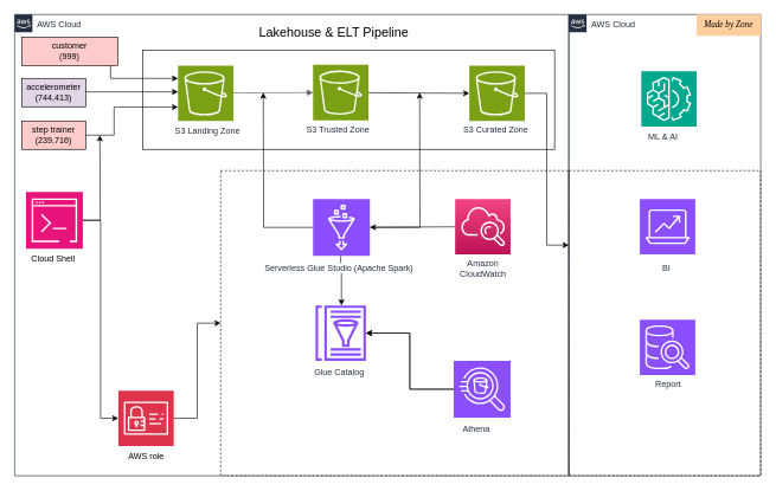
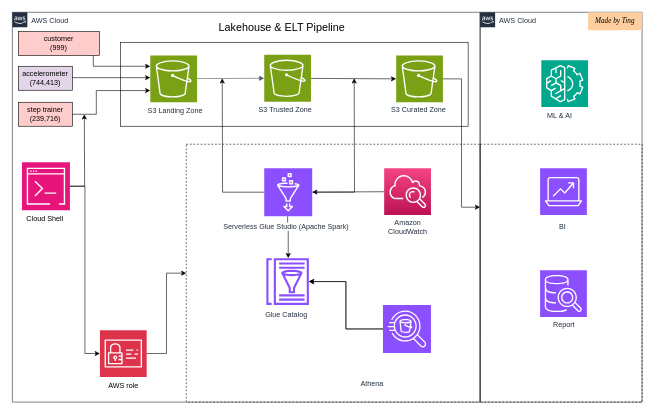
  <mxCell id="0" />
  <mxCell id="1" parent="0" />
  <mxCell id="2" value="" style="rounded=0;whiteSpace=wrap;html=1;labelBackgroundColor=none;fillColor=none;dashed=1;container=1;pointerEvents=0;collapsible=0;recursiveResize=0;" parent="1" vertex="1"><mxGeometry x="310" y="240" width="490" height="430" as="geometry" /></mxCell>
  <mxCell id="3" value="" style="edgeStyle=orthogonalEdgeStyle;rounded=0;orthogonalLoop=1;jettySize=auto;html=1;" edge="1" parent="2" source="7"><mxGeometry relative="1" as="geometry"><mxPoint x="280" y="-110" as="targetPoint" /></mxGeometry></mxCell>
  <mxCell id="4" value="" style="edgeStyle=orthogonalEdgeStyle;rounded=0;orthogonalLoop=1;jettySize=auto;html=1;" edge="1" parent="2" source="7"><mxGeometry relative="1" as="geometry"><mxPoint x="60" y="-110" as="targetPoint" /></mxGeometry></mxCell>
  <mxCell id="5" value="" style="edgeStyle=orthogonalEdgeStyle;rounded=0;orthogonalLoop=1;jettySize=auto;html=1;" edge="1" parent="2" source="7"><mxGeometry relative="1" as="geometry"><mxPoint x="170" y="190" as="targetPoint" /><Array as="points"><mxPoint x="169" y="138" /><mxPoint x="170" y="138" /></Array></mxGeometry></mxCell>
  <mxCell id="6" value="" style="rounded=0;orthogonalLoop=1;jettySize=auto;html=1;" edge="1" parent="2" source="10" target="7"><mxGeometry relative="1" as="geometry" /></mxCell>
  <mxCell id="7" value="" style="sketch=0;points=[[0,0,0],[0.25,0,0],[0.5,0,0],[0.75,0,0],[1,0,0],[0,1,0],[0.25,1,0],[0.5,1,0],[0.75,1,0],[1,1,0],[0,0.25,0],[0,0.5,0],[0,0.75,0],[1,0.25,0],[1,0.5,0],[1,0.75,0]];outlineConnect=0;fontColor=#232F3E;fillColor=#8C4FFF;strokeColor=#ffffff;dashed=0;verticalLabelPosition=bottom;verticalAlign=top;align=center;html=1;fontSize=12;fontStyle=0;aspect=fixed;shape=mxgraph.aws4.resourceIcon;resIcon=mxgraph.aws4.glue;" vertex="1" parent="2"><mxGeometry x="130" y="40" width="80" height="80" as="geometry" /></mxCell>
  <mxCell id="8" value="&lt;div style=&quot;text-align: center;&quot;&gt;&lt;font color=&quot;#232f3e&quot;&gt;&lt;span style=&quot;background-color: rgb(255, 255, 255);&quot;&gt;Serverless Glue Studio (Apache Spark)&lt;/span&gt;&lt;/font&gt;&lt;/div&gt;" style="text;whiteSpace=wrap;html=1;" vertex="1" parent="2"><mxGeometry x="60" y="124" width="246" height="40" as="geometry" /></mxCell>
  <mxCell id="9" value="" style="sketch=0;outlineConnect=0;fontColor=#232F3E;gradientColor=none;fillColor=#8C4FFF;strokeColor=none;dashed=0;verticalLabelPosition=bottom;verticalAlign=top;align=center;html=1;fontSize=12;fontStyle=0;aspect=fixed;pointerEvents=1;shape=mxgraph.aws4.glue_data_catalog;" vertex="1" parent="2"><mxGeometry x="133" y="190" width="72" height="78" as="geometry" /></mxCell>
  <mxCell id="10" value="Amazon&lt;br&gt;CloudWatch" style="outlineConnect=0;fontColor=#232F3E;gradientColor=#F34482;gradientDirection=north;fillColor=#BC1356;strokeColor=#ffffff;dashed=0;verticalLabelPosition=bottom;verticalAlign=top;align=center;html=1;fontSize=12;fontStyle=0;aspect=fixed;shape=mxgraph.aws4.resourceIcon;resIcon=mxgraph.aws4.cloudwatch;labelBackgroundColor=#ffffff;" parent="2" vertex="1"><mxGeometry x="330" y="40" width="78" height="78" as="geometry" /></mxCell>
  <mxCell id="11" value="" style="sketch=0;points=[[0,0,0],[0.25,0,0],[0.5,0,0],[0.75,0,0],[1,0,0],[0,1,0],[0.25,1,0],[0.5,1,0],[0.75,1,0],[1,1,0],[0,0.25,0],[0,0.5,0],[0,0.75,0],[1,0.25,0],[1,0.5,0],[1,0.75,0]];outlineConnect=0;fontColor=#232F3E;fillColor=#8C4FFF;strokeColor=#ffffff;dashed=0;verticalLabelPosition=bottom;verticalAlign=top;align=center;html=1;fontSize=12;fontStyle=0;aspect=fixed;shape=mxgraph.aws4.resourceIcon;resIcon=mxgraph.aws4.athena;" vertex="1" parent="2"><mxGeometry x="328" y="268" width="80" height="80" as="geometry" /></mxCell>
  <mxCell id="12" value="" style="edgeStyle=orthogonalEdgeStyle;rounded=0;orthogonalLoop=1;jettySize=auto;html=1;" edge="1" parent="2" source="11" target="9"><mxGeometry relative="1" as="geometry"><mxPoint y="190" as="targetPoint" /></mxGeometry></mxCell>
- <mxCell id="13" value="&lt;div style=&quot;text-align: center;&quot;&gt;&lt;font color=&quot;#232f3e&quot;&gt;&lt;span style=&quot;background-color: rgb(255, 255, 255);&quot;&gt;Athena&lt;/span&gt;&lt;/font&gt;&lt;/div&gt;" style="text;whiteSpace=wrap;html=1;" vertex="1" parent="2"><mxGeometry x="339" y="350" width="100" height="40" as="geometry" /></mxCell>
+ <mxCell id="13" value="&lt;div style=&quot;text-align: center;&quot;&gt;&lt;font color=&quot;#232f3e&quot;&gt;&lt;span style=&quot;background-color: rgb(255, 255, 255);&quot;&gt;Athena&lt;/span&gt;&lt;/font&gt;&lt;/div&gt;" style="text;whiteSpace=wrap;html=1;" vertex="1" parent="2"><mxGeometry x="289" y="385" width="100" height="40" as="geometry" /></mxCell>
  <mxCell id="14" value="" style="edgeStyle=orthogonalEdgeStyle;rounded=0;orthogonalLoop=1;jettySize=auto;html=1;" edge="1" parent="2" source="11" target="9"><mxGeometry relative="1" as="geometry"><mxPoint x="-120" y="60" as="targetPoint" /></mxGeometry></mxCell>
  <mxCell id="15" value="AWS Cloud" style="points=[[0,0],[0.25,0],[0.5,0],[0.75,0],[1,0],[1,0.25],[1,0.5],[1,0.75],[1,1],[0.75,1],[0.5,1],[0.25,1],[0,1],[0,0.75],[0,0.5],[0,0.25]];outlineConnect=0;gradientColor=none;html=1;whiteSpace=wrap;fontSize=12;fontStyle=0;shape=mxgraph.aws4.group;grIcon=mxgraph.aws4.group_aws_cloud_alt;strokeColor=#232F3E;fillColor=none;verticalAlign=top;align=left;spacingLeft=30;fontColor=#232F3E;dashed=0;labelBackgroundColor=#ffffff;container=1;pointerEvents=0;collapsible=0;recursiveResize=0;" parent="1" vertex="1"><mxGeometry x="800" y="20" width="270" height="650" as="geometry" /></mxCell>
- <mxCell id="16" value="&lt;font face=&quot;Georgia&quot;&gt;&lt;i&gt;Made by Zone&lt;/i&gt;&lt;/font&gt;" style="text;html=1;strokeColor=none;fillColor=#FFCE9F;align=center;verticalAlign=middle;whiteSpace=wrap;rounded=0;" vertex="1" parent="15"><mxGeometry x="180" width="90" height="30" as="geometry" /></mxCell>
+ <mxCell id="16" value="&lt;font face=&quot;Georgia&quot;&gt;&lt;i&gt;Made by Ting&lt;/i&gt;&lt;/font&gt;" style="text;html=1;strokeColor=none;fillColor=#FFCE9F;align=center;verticalAlign=middle;whiteSpace=wrap;rounded=0;" vertex="1" parent="15"><mxGeometry x="180" width="90" height="30" as="geometry" /></mxCell>
  <mxCell id="17" value="" style="sketch=0;points=[[0,0,0],[0.25,0,0],[0.5,0,0],[0.75,0,0],[1,0,0],[0,1,0],[0.25,1,0],[0.5,1,0],[0.75,1,0],[1,1,0],[0,0.25,0],[0,0.5,0],[0,0.75,0],[1,0.25,0],[1,0.5,0],[1,0.75,0]];outlineConnect=0;fontColor=#232F3E;fillColor=#01A88D;strokeColor=#ffffff;dashed=0;verticalLabelPosition=bottom;verticalAlign=top;align=center;html=1;fontSize=12;fontStyle=0;aspect=fixed;shape=mxgraph.aws4.resourceIcon;resIcon=mxgraph.aws4.machine_learning;" vertex="1" parent="15"><mxGeometry x="102" y="80" width="78" height="78" as="geometry" /></mxCell>
  <mxCell id="18" value="&lt;div style=&quot;text-align: center;&quot;&gt;&lt;font color=&quot;#232f3e&quot;&gt;&lt;span style=&quot;background-color: rgb(255, 255, 255);&quot;&gt;ML &amp;amp; AI&lt;/span&gt;&lt;/font&gt;&lt;/div&gt;" style="text;whiteSpace=wrap;html=1;" vertex="1" parent="15"><mxGeometry x="110" y="158" width="100" height="50" as="geometry" /></mxCell>
  <mxCell id="19" value="AWS Cloud" style="points=[[0,0],[0.25,0],[0.5,0],[0.75,0],[1,0],[1,0.25],[1,0.5],[1,0.75],[1,1],[0.75,1],[0.5,1],[0.25,1],[0,1],[0,0.75],[0,0.5],[0,0.25]];outlineConnect=0;gradientColor=none;html=1;whiteSpace=wrap;fontSize=12;fontStyle=0;shape=mxgraph.aws4.group;grIcon=mxgraph.aws4.group_aws_cloud_alt;strokeColor=#232F3E;fillColor=none;verticalAlign=top;align=left;spacingLeft=30;fontColor=#232F3E;dashed=0;labelBackgroundColor=#ffffff;container=1;pointerEvents=0;collapsible=0;recursiveResize=0;" parent="1" vertex="1"><mxGeometry x="20" y="20" width="780" height="650" as="geometry" /></mxCell>
  <mxCell id="20" value="" style="rounded=0;whiteSpace=wrap;html=1;fillColor=none;" vertex="1" parent="19"><mxGeometry x="180" y="50" width="580" height="140" as="geometry" /></mxCell>
  <mxCell id="21" value="customer&lt;br&gt;(999)" style="rounded=0;whiteSpace=wrap;html=1;fillColor=#FFCCCC;" vertex="1" parent="19"><mxGeometry x="10" y="32" width="135" height="40" as="geometry" /></mxCell>
  <mxCell id="22" value="accelerometer&lt;br&gt;(744,413)" style="rounded=0;whiteSpace=wrap;html=1;fillColor=#e1d5e7;" vertex="1" parent="19"><mxGeometry x="10" y="90" width="90" height="40" as="geometry" /></mxCell>
  <mxCell id="23" value="step trainer&lt;br&gt;(239,716)" style="rounded=0;whiteSpace=wrap;html=1;fillColor=#ffcccc;" vertex="1" parent="19"><mxGeometry x="10" y="150" width="90" height="40" as="geometry" /></mxCell>
  <mxCell id="24" value="" style="edgeStyle=orthogonalEdgeStyle;html=1;endArrow=block;elbow=vertical;startArrow=none;endFill=1;strokeColor=#545B64;rounded=0;entryX=0;entryY=0.5;entryDx=0;entryDy=0;entryPerimeter=0;" edge="1" parent="19" target="26"><mxGeometry width="100" relative="1" as="geometry"><mxPoint x="230" y="110" as="sourcePoint" /><mxPoint x="330" y="110" as="targetPoint" /></mxGeometry></mxCell>
  <mxCell id="25" value="" style="rounded=0;orthogonalLoop=1;jettySize=auto;html=1;entryX=0;entryY=0.5;entryDx=0;entryDy=0;entryPerimeter=0;" edge="1" parent="19" source="26" target="28"><mxGeometry relative="1" as="geometry" /></mxCell>
  <mxCell id="26" value="" style="sketch=0;points=[[0,0,0],[0.25,0,0],[0.5,0,0],[0.75,0,0],[1,0,0],[0,1,0],[0.25,1,0],[0.5,1,0],[0.75,1,0],[1,1,0],[0,0.25,0],[0,0.5,0],[0,0.75,0],[1,0.25,0],[1,0.5,0],[1,0.75,0]];outlineConnect=0;fontColor=#232F3E;fillColor=#7AA116;strokeColor=#ffffff;dashed=0;verticalLabelPosition=bottom;verticalAlign=top;align=center;html=1;fontSize=12;fontStyle=0;aspect=fixed;shape=mxgraph.aws4.resourceIcon;resIcon=mxgraph.aws4.s3;" vertex="1" parent="19"><mxGeometry x="420" y="71" width="78" height="78" as="geometry" /></mxCell>
  <mxCell id="27" value="&lt;div style=&quot;text-align: center;&quot;&gt;&lt;font color=&quot;#232f3e&quot;&gt;&lt;span style=&quot;background-color: rgb(255, 255, 255);&quot;&gt;S3 Trusted Zone&lt;/span&gt;&lt;/font&gt;&lt;/div&gt;" style="text;whiteSpace=wrap;html=1;" vertex="1" parent="19"><mxGeometry x="409" y="149" width="100" height="40" as="geometry" /></mxCell>
  <mxCell id="28" value="" style="sketch=0;points=[[0,0,0],[0.25,0,0],[0.5,0,0],[0.75,0,0],[1,0,0],[0,1,0],[0.25,1,0],[0.5,1,0],[0.75,1,0],[1,1,0],[0,0.25,0],[0,0.5,0],[0,0.75,0],[1,0.25,0],[1,0.5,0],[1,0.75,0]];outlineConnect=0;fontColor=#232F3E;fillColor=#7AA116;strokeColor=#ffffff;dashed=0;verticalLabelPosition=bottom;verticalAlign=top;align=center;html=1;fontSize=12;fontStyle=0;aspect=fixed;shape=mxgraph.aws4.resourceIcon;resIcon=mxgraph.aws4.s3;" vertex="1" parent="19"><mxGeometry x="640" y="72" width="78" height="78" as="geometry" /></mxCell>
  <mxCell id="29" value="" style="sketch=0;points=[[0,0,0],[0.25,0,0],[0.5,0,0],[0.75,0,0],[1,0,0],[0,1,0],[0.25,1,0],[0.5,1,0],[0.75,1,0],[1,1,0],[0,0.25,0],[0,0.5,0],[0,0.75,0],[1,0.25,0],[1,0.5,0],[1,0.75,0]];outlineConnect=0;fontColor=#232F3E;fillColor=#7AA116;strokeColor=#ffffff;dashed=0;verticalLabelPosition=bottom;verticalAlign=top;align=center;html=1;fontSize=12;fontStyle=0;aspect=fixed;shape=mxgraph.aws4.resourceIcon;resIcon=mxgraph.aws4.s3;" vertex="1" parent="19"><mxGeometry x="230" y="72" width="78" height="78" as="geometry" /></mxCell>
  <mxCell id="30" value="" style="rounded=0;orthogonalLoop=1;jettySize=auto;html=1;edgeStyle=orthogonalEdgeStyle;" edge="1" parent="19" source="21" target="29"><mxGeometry relative="1" as="geometry"><mxPoint x="140" y="110" as="targetPoint" /><Array as="points"><mxPoint x="135" y="52" /><mxPoint x="135" y="90" /></Array></mxGeometry></mxCell>
  <mxCell id="31" value="" style="edgeStyle=orthogonalEdgeStyle;rounded=0;orthogonalLoop=1;jettySize=auto;html=1;" edge="1" parent="19" source="22" target="29"><mxGeometry relative="1" as="geometry"><Array as="points"><mxPoint x="110" y="109" /><mxPoint x="110" y="109" /></Array></mxGeometry></mxCell>
  <mxCell id="32" value="" style="edgeStyle=orthogonalEdgeStyle;rounded=0;orthogonalLoop=1;jettySize=auto;html=1;entryX=0;entryY=0.75;entryDx=0;entryDy=0;entryPerimeter=0;" edge="1" parent="19" source="23" target="29"><mxGeometry relative="1" as="geometry"><mxPoint x="140" y="110" as="targetPoint" /><Array as="points"><mxPoint x="140" y="170" /><mxPoint x="140" y="130" /></Array></mxGeometry></mxCell>
  <mxCell id="33" value="&lt;div style=&quot;text-align: center;&quot;&gt;&lt;font color=&quot;#232f3e&quot;&gt;&lt;span style=&quot;background-color: rgb(255, 255, 255);&quot;&gt;S3 Landing Zone&lt;/span&gt;&lt;/font&gt;&lt;/div&gt;" style="text;whiteSpace=wrap;html=1;" vertex="1" parent="19"><mxGeometry x="224" y="150" width="96" height="40" as="geometry" /></mxCell>
  <mxCell id="34" value="&lt;div style=&quot;text-align: center;&quot;&gt;&lt;font color=&quot;#232f3e&quot;&gt;&lt;span style=&quot;background-color: rgb(255, 255, 255);&quot;&gt;S3 Curated Zone&lt;/span&gt;&lt;/font&gt;&lt;/div&gt;" style="text;whiteSpace=wrap;html=1;" vertex="1" parent="19"><mxGeometry x="630" y="149" width="100" height="40" as="geometry" /></mxCell>
  <mxCell id="35" value="&lt;div style=&quot;text-align: center;&quot;&gt;&lt;font color=&quot;#232f3e&quot;&gt;&lt;span style=&quot;background-color: rgb(255, 255, 255);&quot;&gt;Glue Catalog&lt;/span&gt;&lt;/font&gt;&lt;/div&gt;" style="text;whiteSpace=wrap;html=1;" vertex="1" parent="19"><mxGeometry x="420" y="490" width="100" height="40" as="geometry" /></mxCell>
  <mxCell id="36" value="&lt;font style=&quot;font-size: 18px;&quot;&gt;Lakehouse &amp;amp; ELT Pipeline&lt;/font&gt;" style="text;html=1;align=center;verticalAlign=middle;resizable=0;points=[];autosize=1;strokeColor=none;fillColor=none;" vertex="1" parent="19"><mxGeometry x="334" y="5" width="230" height="40" as="geometry" /></mxCell>
  <mxCell id="37" value="" style="edgeStyle=orthogonalEdgeStyle;rounded=0;orthogonalLoop=1;jettySize=auto;html=1;" edge="1" parent="19" source="38"><mxGeometry relative="1" as="geometry"><mxPoint x="120" y="170" as="targetPoint" /></mxGeometry></mxCell>
  <mxCell id="38" value="" style="sketch=0;points=[[0,0,0],[0.25,0,0],[0.5,0,0],[0.75,0,0],[1,0,0],[0,1,0],[0.25,1,0],[0.5,1,0],[0.75,1,0],[1,1,0],[0,0.25,0],[0,0.5,0],[0,0.75,0],[1,0.25,0],[1,0.5,0],[1,0.75,0]];points=[[0,0,0],[0.25,0,0],[0.5,0,0],[0.75,0,0],[1,0,0],[0,1,0],[0.25,1,0],[0.5,1,0],[0.75,1,0],[1,1,0],[0,0.25,0],[0,0.5,0],[0,0.75,0],[1,0.25,0],[1,0.5,0],[1,0.75,0]];outlineConnect=0;fontColor=#232F3E;fillColor=#E7157B;strokeColor=#ffffff;dashed=0;verticalLabelPosition=bottom;verticalAlign=top;align=center;html=1;fontSize=12;fontStyle=0;aspect=fixed;shape=mxgraph.aws4.resourceIcon;resIcon=mxgraph.aws4.command_line_interface;" vertex="1" parent="19"><mxGeometry x="16" y="250" width="80" height="80" as="geometry" /></mxCell>
  <mxCell id="39" value="Cloud Shell" style="text;html=1;align=center;verticalAlign=middle;resizable=0;points=[];autosize=1;strokeColor=none;fillColor=none;" vertex="1" parent="19"><mxGeometry x="14" y="329" width="80" height="30" as="geometry" /></mxCell>
  <mxCell id="40" value="" style="sketch=0;points=[[0,0,0],[0.25,0,0],[0.5,0,0],[0.75,0,0],[1,0,0],[0,1,0],[0.25,1,0],[0.5,1,0],[0.75,1,0],[1,1,0],[0,0.25,0],[0,0.5,0],[0,0.75,0],[1,0.25,0],[1,0.5,0],[1,0.75,0]];outlineConnect=0;fontColor=#232F3E;fillColor=#DD344C;strokeColor=#ffffff;dashed=0;verticalLabelPosition=bottom;verticalAlign=top;align=center;html=1;fontSize=12;fontStyle=0;aspect=fixed;shape=mxgraph.aws4.resourceIcon;resIcon=mxgraph.aws4.identity_and_access_management;" vertex="1" parent="19"><mxGeometry x="146" y="530" width="78" height="78" as="geometry" /></mxCell>
  <mxCell id="41" value="" style="edgeStyle=orthogonalEdgeStyle;rounded=0;orthogonalLoop=1;jettySize=auto;html=1;entryX=0;entryY=0.5;entryDx=0;entryDy=0;entryPerimeter=0;" edge="1" parent="19" source="38" target="40"><mxGeometry relative="1" as="geometry"><mxPoint x="-44" y="290" as="targetPoint" /></mxGeometry></mxCell>
  <mxCell id="42" value="AWS role" style="text;html=1;align=center;verticalAlign=middle;resizable=0;points=[];autosize=1;strokeColor=none;fillColor=none;" vertex="1" parent="19"><mxGeometry x="150" y="608" width="70" height="30" as="geometry" /></mxCell>
  <mxCell id="43" value="" style="rounded=0;whiteSpace=wrap;html=1;labelBackgroundColor=none;fillColor=none;dashed=1;container=1;pointerEvents=0;collapsible=0;recursiveResize=0;" parent="1" vertex="1"><mxGeometry x="800" y="240" width="270" height="430" as="geometry" /></mxCell>
  <mxCell id="44" value="" style="sketch=0;points=[[0,0,0],[0.25,0,0],[0.5,0,0],[0.75,0,0],[1,0,0],[0,1,0],[0.25,1,0],[0.5,1,0],[0.75,1,0],[1,1,0],[0,0.25,0],[0,0.5,0],[0,0.75,0],[1,0.25,0],[1,0.5,0],[1,0.75,0]];outlineConnect=0;fontColor=#232F3E;fillColor=#8C4FFF;strokeColor=#ffffff;dashed=0;verticalLabelPosition=bottom;verticalAlign=top;align=center;html=1;fontSize=12;fontStyle=0;aspect=fixed;shape=mxgraph.aws4.resourceIcon;resIcon=mxgraph.aws4.analytics;" vertex="1" parent="43"><mxGeometry x="100" y="40" width="78" height="78" as="geometry" /></mxCell>
  <mxCell id="45" value="" style="sketch=0;points=[[0,0,0],[0.25,0,0],[0.5,0,0],[0.75,0,0],[1,0,0],[0,1,0],[0.25,1,0],[0.5,1,0],[0.75,1,0],[1,1,0],[0,0.25,0],[0,0.5,0],[0,0.75,0],[1,0.25,0],[1,0.5,0],[1,0.75,0]];outlineConnect=0;fontColor=#232F3E;fillColor=#8C4FFF;strokeColor=#ffffff;dashed=0;verticalLabelPosition=bottom;verticalAlign=top;align=center;html=1;fontSize=12;fontStyle=0;aspect=fixed;shape=mxgraph.aws4.resourceIcon;resIcon=mxgraph.aws4.sql_workbench;" vertex="1" parent="43"><mxGeometry x="100" y="210" width="78" height="78" as="geometry" /></mxCell>
  <mxCell id="46" value="&lt;div style=&quot;text-align: center;&quot;&gt;&lt;font color=&quot;#232f3e&quot;&gt;&lt;span style=&quot;background-color: rgb(255, 255, 255);&quot;&gt;BI&lt;/span&gt;&lt;/font&gt;&lt;/div&gt;" style="text;whiteSpace=wrap;html=1;" vertex="1" parent="43"><mxGeometry x="130" y="124" width="100" height="50" as="geometry" /></mxCell>
  <mxCell id="47" value="&lt;div style=&quot;text-align: center;&quot;&gt;&lt;font color=&quot;#232f3e&quot;&gt;&lt;span style=&quot;background-color: rgb(255, 255, 255);&quot;&gt;Report&lt;/span&gt;&lt;/font&gt;&lt;/div&gt;" style="text;whiteSpace=wrap;html=1;" vertex="1" parent="43"><mxGeometry x="120" y="288" width="100" height="50" as="geometry" /></mxCell>
  <mxCell id="48" value="" style="edgeStyle=orthogonalEdgeStyle;rounded=0;orthogonalLoop=1;jettySize=auto;html=1;" edge="1" parent="1" source="28" target="15"><mxGeometry relative="1" as="geometry" /></mxCell>
  <mxCell id="49" value="" style="edgeStyle=orthogonalEdgeStyle;rounded=0;orthogonalLoop=1;jettySize=auto;html=1;" edge="1" parent="1" source="40" target="2"><mxGeometry relative="1" as="geometry"><Array as="points" /></mxGeometry></mxCell>
